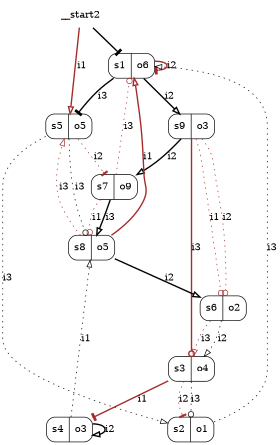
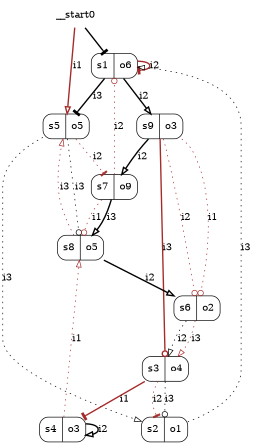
  digraph {
    node [shape=record style=rounded]
    edge [arrowhead=onormal color=brown style=dotted]
    n1 [label="s1|o6"]
    n2 [label="s5|o5"]
    n3 [label="s9|o3"]
    n4 [label="s2|o1"]
    n5 [label="s7|o9"]
    n6 [label="s8|o5"]
    n7 [label="s3|o4"]
    n8 [label="s6|o2"]
    n9 [label="s4|o3"]
-   __start0 [shape=none label=__start2 style=""]
+   __start0 [shape=none style=""]
    n1 -> n1 [arrowhead=tee label=i2 style=bold]
    n1 -> n2 [arrowhead=tee color=black label=i3 style=bold]
    n1 -> n3 [color=black label=i2 style=bold]
    n2 -> n4 [color=black label=i3]
    n2 -> n5 [arrowhead=tee label=i2]
    n2 -> n6 [arrowhead=odot color=black label=i3]
    n3 -> n5 [color=black label=i2 style=bold]
    n3 -> n7 [arrowhead=odot label=i3 style=bold]
    n3 -> n8 [arrowhead=odot label=i1]
    n3 -> n8 [arrowhead=odot label=i2]
    n4 -> n1 [color=black label=i3]
-   n5 -> n1 [arrowhead=odot label=i3]
+   n5 -> n1 [arrowhead=odot label=i2]
    n5 -> n6 [arrowhead=odot label=i1]
    n5 -> n6 [color=black label=i3 style=bold]
-   n6 -> n1 [label=i1 style=bold]
    n6 -> n2 [label=i3]
    n6 -> n8 [color=black label=i2 style=bold]
    n7 -> n4 [arrowhead=tee label=i2]
    n7 -> n4 [arrowhead=odot color=black label=i3]
    n7 -> n9 [arrowhead=tee label=i1 style=bold]
    n8 -> n7 [color=black label=i2]
    n8 -> n7 [label=i3]
-   n9 -> n6 [color=black label=i1]
+   n9 -> n6 [label=i1]
    n9 -> n9 [color=black label=i2 style=bold]
    __start0 -> n1 [arrowhead=tee color=black style=bold]
    __start0 -> n2 [label=i1 style=bold]
  }
